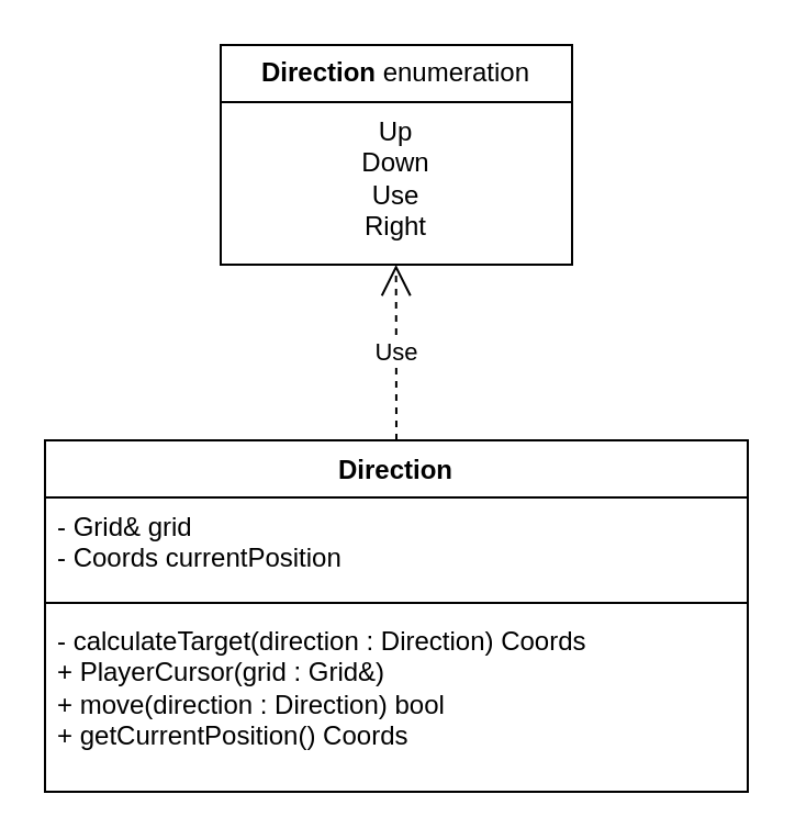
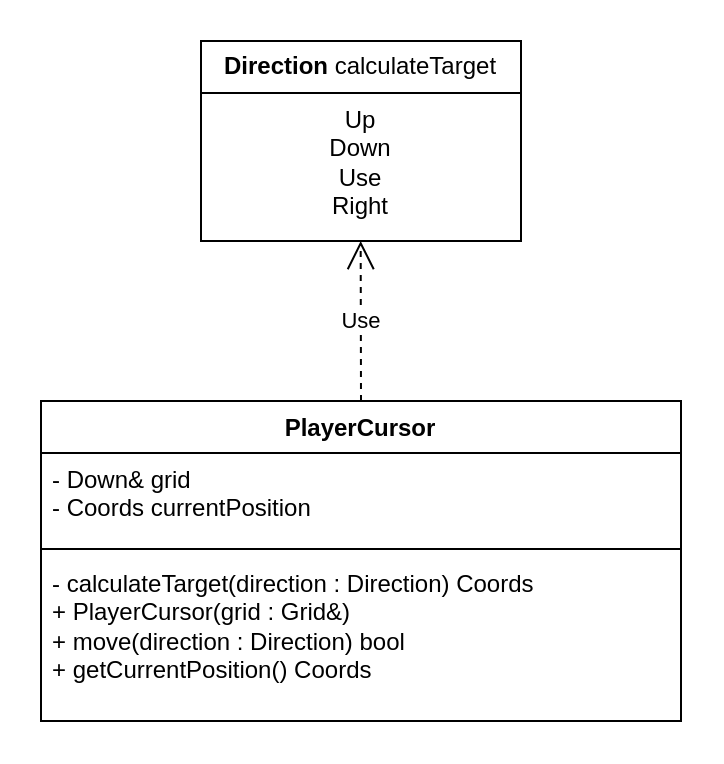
  <mxCell id="0" />
  <mxCell id="1" parent="0" />
- <mxCell id="2" value="&lt;b&gt;Direction&lt;/b&gt; enumeration" style="swimlane;fontStyle=0;childLayout=stackLayout;horizontal=1;startSize=26;fillColor=none;horizontalStack=0;resizeParent=1;resizeParentMax=0;resizeLast=0;collapsible=1;marginBottom=0;whiteSpace=wrap;html=1;" vertex="1" parent="1"><mxGeometry x="100" y="20" width="160" height="100" as="geometry" /></mxCell>
+ <mxCell id="2" value="&lt;b&gt;Direction&lt;/b&gt; calculateTarget" style="swimlane;fontStyle=0;childLayout=stackLayout;horizontal=1;startSize=26;fillColor=none;horizontalStack=0;resizeParent=1;resizeParentMax=0;resizeLast=0;collapsible=1;marginBottom=0;whiteSpace=wrap;html=1;" vertex="1" parent="1"><mxGeometry x="100" y="20" width="160" height="100" as="geometry" /></mxCell>
  <mxCell id="3" value="Up&lt;div&gt;Down&lt;/div&gt;&lt;div&gt;Use&lt;/div&gt;&lt;div&gt;Right&lt;/div&gt;" style="text;strokeColor=none;fillColor=none;align=center;verticalAlign=top;spacingLeft=4;spacingRight=4;overflow=hidden;rotatable=0;points=[[0,0.5],[1,0.5]];portConstraint=eastwest;whiteSpace=wrap;html=1;" vertex="1" parent="2"><mxGeometry y="26" width="160" height="74" as="geometry" /></mxCell>
- <mxCell id="4" value="Direction" style="swimlane;fontStyle=1;align=center;verticalAlign=top;childLayout=stackLayout;horizontal=1;startSize=26;horizontalStack=0;resizeParent=1;resizeParentMax=0;resizeLast=0;collapsible=1;marginBottom=0;whiteSpace=wrap;html=1;" vertex="1" parent="1"><mxGeometry x="20" y="200" width="320" height="160" as="geometry" /></mxCell>
- <mxCell id="5" value="- Grid&amp;amp; grid&lt;div&gt;- Coords currentPosition&lt;/div&gt;" style="text;strokeColor=none;fillColor=none;align=left;verticalAlign=top;spacingLeft=4;spacingRight=4;overflow=hidden;rotatable=0;points=[[0,0.5],[1,0.5]];portConstraint=eastwest;whiteSpace=wrap;html=1;" vertex="1" parent="4"><mxGeometry y="26" width="320" height="44" as="geometry" /></mxCell>
+ <mxCell id="4" value="PlayerCursor" style="swimlane;fontStyle=1;align=center;verticalAlign=top;childLayout=stackLayout;horizontal=1;startSize=26;horizontalStack=0;resizeParent=1;resizeParentMax=0;resizeLast=0;collapsible=1;marginBottom=0;whiteSpace=wrap;html=1;" vertex="1" parent="1"><mxGeometry x="20" y="200" width="320" height="160" as="geometry" /></mxCell>
+ <mxCell id="5" value="- Down&amp;amp; grid&lt;div&gt;- Coords currentPosition&lt;/div&gt;" style="text;strokeColor=none;fillColor=none;align=left;verticalAlign=top;spacingLeft=4;spacingRight=4;overflow=hidden;rotatable=0;points=[[0,0.5],[1,0.5]];portConstraint=eastwest;whiteSpace=wrap;html=1;" vertex="1" parent="4"><mxGeometry y="26" width="320" height="44" as="geometry" /></mxCell>
  <mxCell id="6" value="" style="line;strokeWidth=1;fillColor=none;align=left;verticalAlign=middle;spacingTop=-1;spacingLeft=3;spacingRight=3;rotatable=0;labelPosition=right;points=[];portConstraint=eastwest;strokeColor=inherit;" vertex="1" parent="4"><mxGeometry y="70" width="320" height="8" as="geometry" /></mxCell>
  <mxCell id="7" value="- calculateTarget(direction : Direction) Coords&lt;div&gt;+ PlayerCursor(grid : Grid&amp;amp;)&lt;/div&gt;&lt;div&gt;+ move(direction : Direction) bool&lt;/div&gt;&lt;div&gt;+ getCurrentPosition() Coords&lt;/div&gt;" style="text;strokeColor=none;fillColor=none;align=left;verticalAlign=top;spacingLeft=4;spacingRight=4;overflow=hidden;rotatable=0;points=[[0,0.5],[1,0.5]];portConstraint=eastwest;whiteSpace=wrap;html=1;" vertex="1" parent="4"><mxGeometry y="78" width="320" height="82" as="geometry" /></mxCell>
  <mxCell id="8" value="Use" style="endArrow=open;endSize=12;dashed=1;html=1;rounded=0;entryX=0.499;entryY=1;entryDx=0;entryDy=0;entryPerimeter=0;exitX=0.5;exitY=0;exitDx=0;exitDy=0;" edge="1" parent="1" source="4" target="3"><mxGeometry width="160" relative="1" as="geometry"><mxPoint x="150" y="530" as="sourcePoint" /><mxPoint x="310" y="530" as="targetPoint" /></mxGeometry></mxCell>
